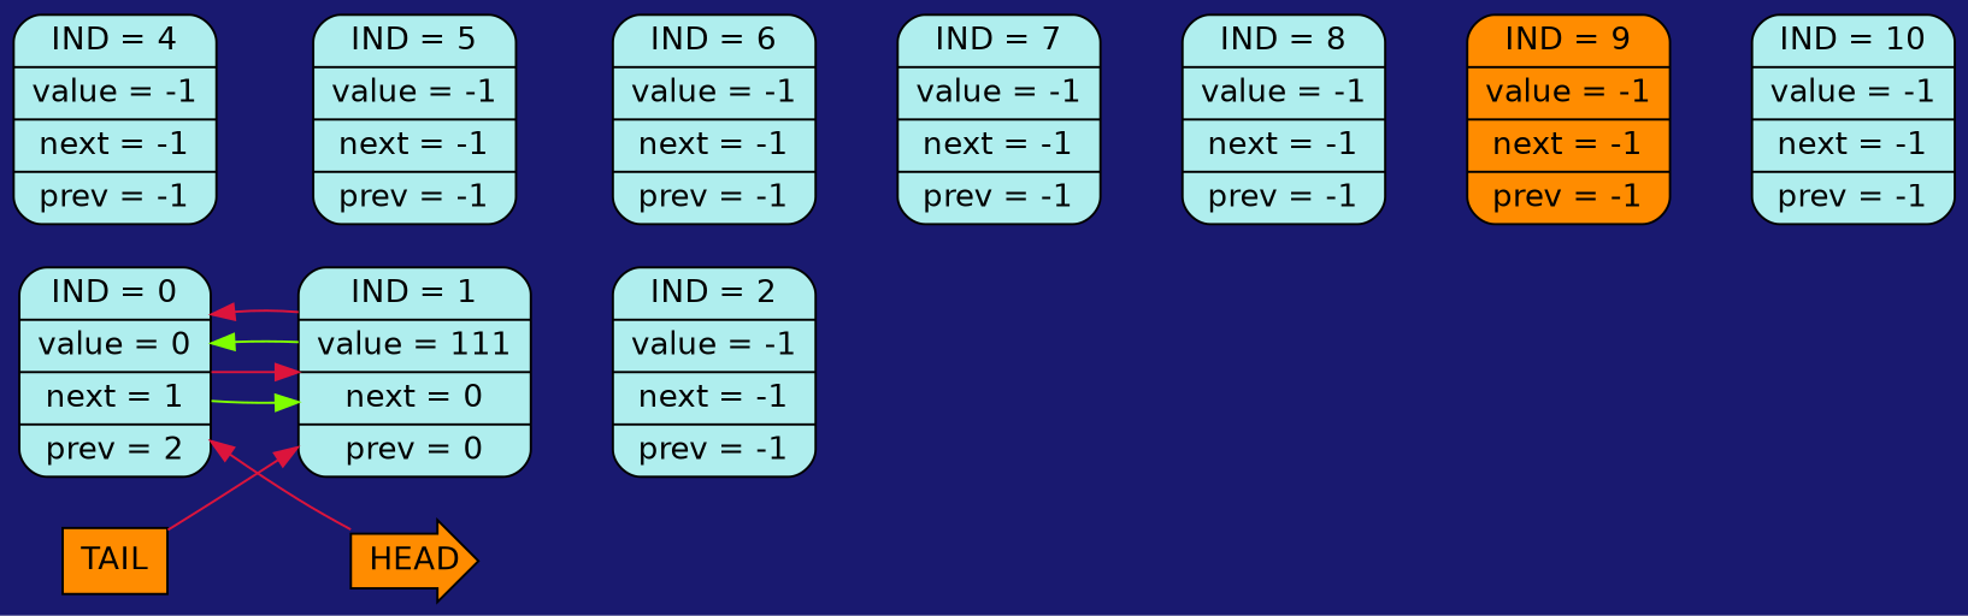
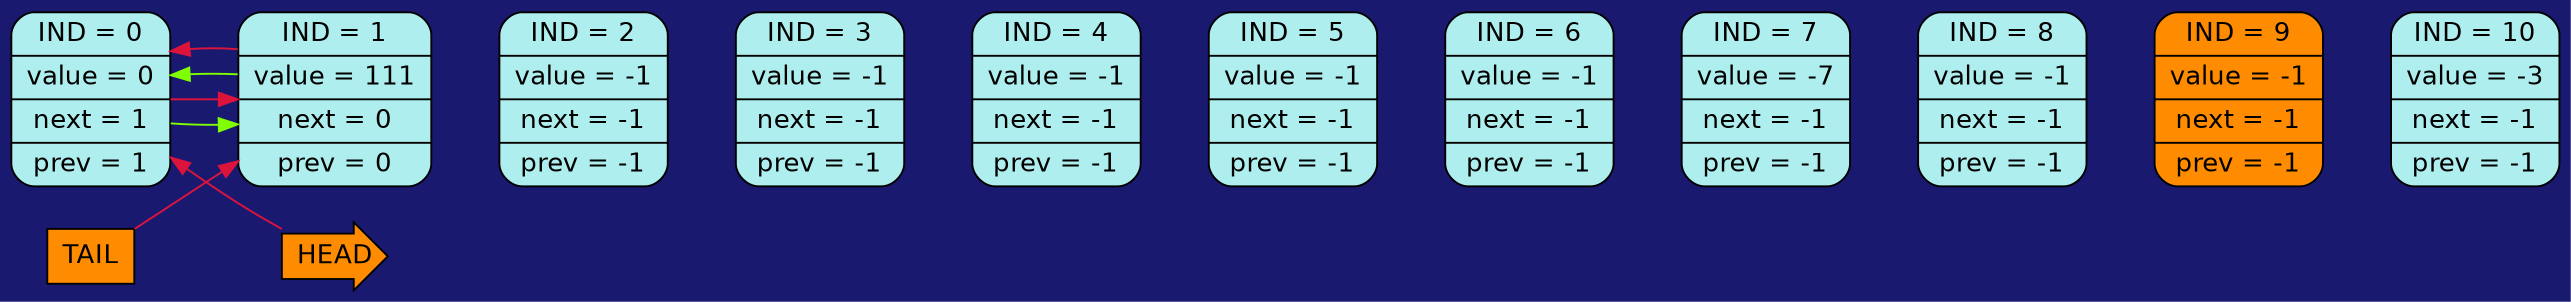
  digraph {
    bgcolor="#191970"
    fontname="DejaVu Sans"
    rankdir=LR
    node [fillcolor="#AFEEEE" fontname="DejaVu Sans" shape=Mrecord style=filled]
    edge [fontname="DejaVu Sans" style=invis weight=1000000]
-   n1 [label="IND = 0 | value = 0 | next = 1 | prev = 2 "]
+   n1 [label="IND = 0 | value = 0 | next = 1 | prev = 1 "]
    TAIL [fillcolor="#FF8C00" height=0.4 shape=rectangle width=0.5]
    n3 [label="IND = 1 | value = 111 | next = 0 | prev = 0 "]
    HEAD [fillcolor="#FF8C00" height=0.5 shape=rarrow width=0.5]
    n5 [label="IND = 2 | value = -1 | next = -1 | prev = -1 "]
+   n6 [label="IND = 3 | value = -1 | next = -1 | prev = -1 "]
    n7 [label="IND = 4 | value = -1 | next = -1 | prev = -1 "]
    n8 [label="IND = 5 | value = -1 | next = -1 | prev = -1 "]
    n9 [label="IND = 6 | value = -1 | next = -1 | prev = -1 "]
-   n10 [label="IND = 7 | value = -1 | next = -1 | prev = -1 "]
+   n10 [label="IND = 7 | value = -7 | next = -1 | prev = -1 "]
    n11 [label="IND = 8 | value = -1 | next = -1 | prev = -1 "]
    n12 [fillcolor="#FF8C00" label="IND = 9 | value = -1 | next = -1 | prev = -1 "]
-   n13 [label="IND = 10 | value = -1 | next = -1 | prev = -1 "]
+   n13 [label="IND = 10 | value = -3 | next = -1 | prev = -1 "]
    subgraph sub_1 {
      rank=same
      n1
      TAIL
    }
    n1 -> n3
    n1 -> n3 [color="#7FFF00" weight=1 style=""]
    n1 -> n3 [color="#DC143C" weight=1 style=""]
    TAIL -> n3 [color="#DC143C" weight=1 style=""]
    TAIL -> HEAD
    n3 -> n1 [color="#7FFF00" weight=1 style=""]
    n3 -> n1 [color="#DC143C" weight=1 style=""]
    n3 -> n5
    HEAD -> n1 [color="#DC143C" weight=1 style=""]
+   n5 -> n6
+   n6 -> n7
    n7 -> n8
    n8 -> n9
    n9 -> n10
    n10 -> n11
    n11 -> n12
    n12 -> n13
  }
